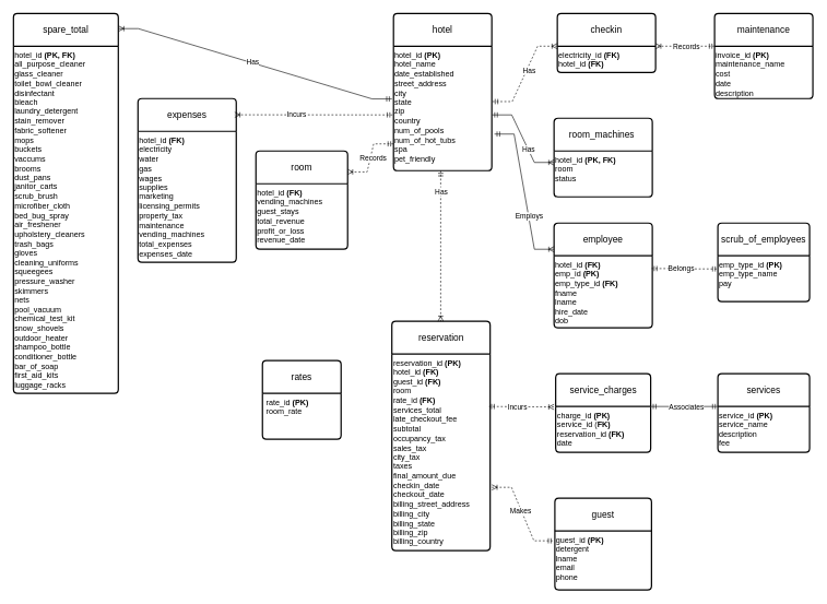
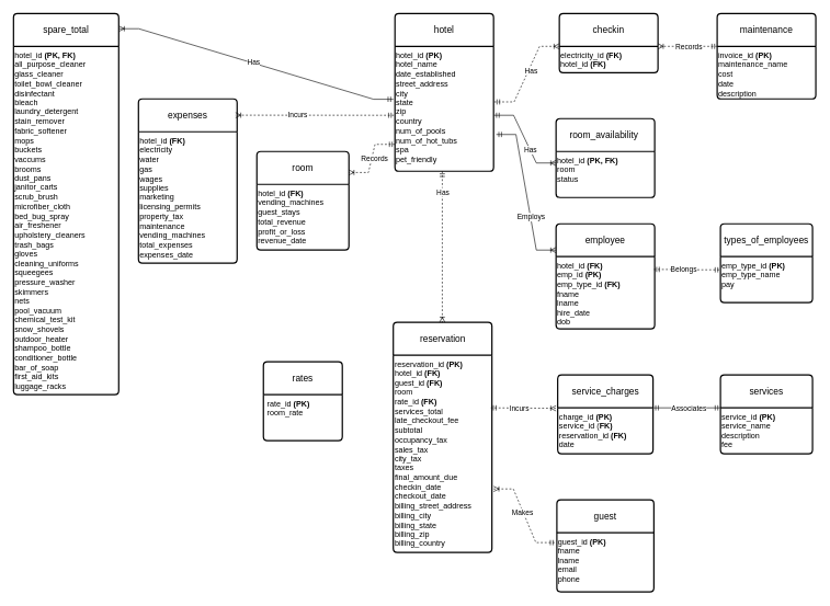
  <mxCell id="0" />
  <mxCell id="1" parent="0" />
  <mxCell id="2" value="hotel" style="swimlane;childLayout=stackLayout;horizontal=1;startSize=50;horizontalStack=0;rounded=1;fontSize=14;fontStyle=0;strokeWidth=2;resizeParent=0;resizeLast=1;shadow=0;dashed=0;align=center;arcSize=4;whiteSpace=wrap;html=1;" vertex="1" parent="1"><mxGeometry x="600" y="20" width="150" height="240" as="geometry" /></mxCell>
  <mxCell id="3" value="&lt;div&gt;hotel_id &lt;b&gt;(PK)&lt;/b&gt;&lt;/div&gt;hotel_name&lt;br&gt;date_established&lt;br&gt;street_address&lt;br&gt;city&lt;br&gt;state&lt;br&gt;zip&lt;br&gt;country&lt;br&gt;num_of_pools&lt;br&gt;num_of_hot_tubs&lt;br&gt;spa&lt;br&gt;pet_friendly" style="text;whiteSpace=wrap;html=1;" vertex="1" parent="2"><mxGeometry y="50" width="150" height="190" as="geometry" /></mxCell>
  <mxCell id="4" value="spare_total" style="swimlane;childLayout=stackLayout;horizontal=1;startSize=50;horizontalStack=0;rounded=1;fontSize=14;fontStyle=0;strokeWidth=2;resizeParent=0;resizeLast=1;shadow=0;dashed=0;align=center;arcSize=4;whiteSpace=wrap;html=1;" vertex="1" parent="1"><mxGeometry x="20" y="20" width="160" height="580" as="geometry" /></mxCell>
  <mxCell id="5" value="hotel_id &lt;b&gt;(PK, FK)&lt;/b&gt;&lt;br&gt;all_purpose_cleaner&lt;br&gt;glass_cleaner&lt;br&gt;toilet_bowl_cleaner&lt;br&gt;disinfectant&lt;br&gt;bleach&lt;br&gt;laundry_detergent&lt;br&gt;stain_remover&lt;br&gt;fabric_softener&lt;br&gt;mops&lt;br&gt;buckets&lt;br&gt;vaccums&lt;br&gt;brooms&lt;br&gt;dust_pans&lt;br&gt;janitor_carts&lt;br&gt;scrub_brush&lt;br&gt;microfiber_cloth&lt;br&gt;bed_bug_spray&lt;br&gt;air_freshener&lt;br&gt;upholstery_cleaners&lt;br&gt;trash_bags&lt;br&gt;gloves&lt;br&gt;cleaning_uniforms&lt;br&gt;squeegees&lt;br&gt;pressure_washer&lt;br&gt;skimmers&lt;br&gt;nets&lt;br&gt;pool_vacuum&lt;br&gt;chemical_test_kit&lt;br&gt;snow_shovels&lt;br&gt;outdoor_heater&lt;br&gt;shampoo_bottle&lt;br&gt;conditioner_bottle&lt;br&gt;bar_of_soap&lt;br&gt;first_aid_kits&lt;br&gt;luggage_racks" style="text;whiteSpace=wrap;html=1;" vertex="1" parent="4"><mxGeometry y="50" width="160" height="530" as="geometry" /></mxCell>
  <mxCell id="6" value="room" style="swimlane;childLayout=stackLayout;horizontal=1;startSize=50;horizontalStack=0;rounded=1;fontSize=14;fontStyle=0;strokeWidth=2;resizeParent=0;resizeLast=1;shadow=0;dashed=0;align=center;arcSize=4;whiteSpace=wrap;html=1;" vertex="1" parent="1"><mxGeometry x="390" y="230" width="140" height="150" as="geometry" /></mxCell>
  <mxCell id="7" value="hotel_id &lt;b&gt;(FK)&lt;/b&gt;&lt;br&gt;vending_machines&lt;br&gt;guest_stays&lt;br&gt;total_revenue&lt;br&gt;profit_or_loss&lt;br&gt;revenue_date" style="text;whiteSpace=wrap;html=1;" vertex="1" parent="6"><mxGeometry y="50" width="140" height="100" as="geometry" /></mxCell>
  <mxCell id="8" value="expenses" style="swimlane;childLayout=stackLayout;horizontal=1;startSize=50;horizontalStack=0;rounded=1;fontSize=14;fontStyle=0;strokeWidth=2;resizeParent=0;resizeLast=1;shadow=0;dashed=0;align=center;arcSize=4;whiteSpace=wrap;html=1;" vertex="1" parent="1"><mxGeometry x="210" y="150" width="150" height="250" as="geometry" /></mxCell>
  <mxCell id="9" value="hotel_id &lt;b&gt;(FK)&lt;/b&gt;&lt;br&gt;electricity&lt;br&gt;water&lt;br&gt;gas&lt;br&gt;wages&lt;br&gt;supplies&lt;br&gt;marketing&lt;br&gt;licensing_permits&lt;br&gt;property_tax&lt;br&gt;maintenance&lt;br&gt;vending_machines&lt;br&gt;total_expenses&lt;br&gt;expenses_date" style="text;whiteSpace=wrap;html=1;" vertex="1" parent="8"><mxGeometry y="50" width="150" height="200" as="geometry" /></mxCell>
  <mxCell id="10" value="checkin" style="swimlane;childLayout=stackLayout;horizontal=1;startSize=50;horizontalStack=0;rounded=1;fontSize=14;fontStyle=0;strokeWidth=2;resizeParent=0;resizeLast=1;shadow=0;dashed=0;align=center;arcSize=4;whiteSpace=wrap;html=1;" vertex="1" parent="1"><mxGeometry x="850" y="20" width="150" height="90" as="geometry" /></mxCell>
  <mxCell id="11" value="&lt;div&gt;electricity_id &lt;b&gt;(FK)&lt;/b&gt;&lt;/div&gt;hotel_id &lt;b&gt;(FK)&lt;/b&gt;" style="text;whiteSpace=wrap;html=1;" vertex="1" parent="10"><mxGeometry y="50" width="150" height="40" as="geometry" /></mxCell>
  <mxCell id="12" value="maintenance" style="swimlane;childLayout=stackLayout;horizontal=1;startSize=50;horizontalStack=0;rounded=1;fontSize=14;fontStyle=0;strokeWidth=2;resizeParent=0;resizeLast=1;shadow=0;dashed=0;align=center;arcSize=4;whiteSpace=wrap;html=1;" vertex="1" parent="1"><mxGeometry x="1090" y="20" width="150" height="130" as="geometry" /></mxCell>
  <mxCell id="13" value="&lt;div&gt;invoice_id &lt;b&gt;(PK)&lt;/b&gt;&lt;/div&gt;maintenance_name&lt;br&gt;cost&lt;br&gt;date&lt;br&gt;description" style="text;whiteSpace=wrap;html=1;" vertex="1" parent="12"><mxGeometry y="50" width="150" height="80" as="geometry" /></mxCell>
  <mxCell id="14" value="" style="edgeStyle=entityRelationEdgeStyle;fontSize=12;html=1;endArrow=ERoneToMany;startArrow=ERmandOne;rounded=0;exitX=-0.016;exitY=0.424;exitDx=0;exitDy=0;entryX=1.003;entryY=0.04;entryDx=0;entryDy=0;entryPerimeter=0;exitPerimeter=0;" edge="1" parent="1" source="3" target="4"><mxGeometry width="100" height="100" relative="1" as="geometry"><mxPoint x="540" y="162.5" as="sourcePoint" /><mxPoint x="490" y="-42.5" as="targetPoint" /></mxGeometry></mxCell>
  <mxCell id="15" value="Has" style="edgeLabel;html=1;align=center;verticalAlign=middle;resizable=0;points=[];" connectable="0" vertex="1" parent="14"><mxGeometry x="0.024" y="-2" relative="1" as="geometry"><mxPoint as="offset" /></mxGeometry></mxCell>
  <mxCell id="16" value="" style="edgeStyle=entityRelationEdgeStyle;fontSize=12;html=1;endArrow=ERoneToMany;startArrow=ERmandOne;rounded=0;exitX=-0.011;exitY=0.552;exitDx=0;exitDy=0;exitPerimeter=0;entryX=0.984;entryY=0.099;entryDx=0;entryDy=0;entryPerimeter=0;dashed=1;" edge="1" parent="1" source="3" target="8"><mxGeometry width="100" height="100" relative="1" as="geometry"><mxPoint x="390" y="210" as="sourcePoint" /><mxPoint x="490" y="110" as="targetPoint" /></mxGeometry></mxCell>
  <mxCell id="17" value="Incurs" style="edgeLabel;html=1;align=center;verticalAlign=middle;resizable=0;points=[];" connectable="0" vertex="1" parent="16"><mxGeometry x="0.219" relative="1" as="geometry"><mxPoint as="offset" /></mxGeometry></mxCell>
  <mxCell id="18" value="" style="edgeStyle=entityRelationEdgeStyle;fontSize=12;html=1;endArrow=ERoneToMany;startArrow=ERmandOne;rounded=0;exitX=-0.002;exitY=0.785;exitDx=0;exitDy=0;exitPerimeter=0;entryX=0.998;entryY=0.213;entryDx=0;entryDy=0;entryPerimeter=0;dashed=1;" edge="1" parent="1" source="3" target="6"><mxGeometry width="100" height="100" relative="1" as="geometry"><mxPoint x="530" y="440" as="sourcePoint" /><mxPoint x="630" y="340" as="targetPoint" /></mxGeometry></mxCell>
  <mxCell id="19" value="Records" style="edgeLabel;html=1;align=center;verticalAlign=middle;resizable=0;points=[];" connectable="0" vertex="1" parent="18"><mxGeometry x="-0.01" y="4" relative="1" as="geometry"><mxPoint as="offset" /></mxGeometry></mxCell>
  <mxCell id="20" value="" style="edgeStyle=entityRelationEdgeStyle;fontSize=12;html=1;endArrow=ERoneToMany;startArrow=ERmandOne;rounded=0;exitX=1.008;exitY=0.445;exitDx=0;exitDy=0;exitPerimeter=0;entryX=0;entryY=0;entryDx=0;entryDy=0;dashed=1;" edge="1" parent="1" source="3" target="11"><mxGeometry width="100" height="100" relative="1" as="geometry"><mxPoint x="750" y="160" as="sourcePoint" /><mxPoint x="850" y="60" as="targetPoint" /></mxGeometry></mxCell>
  <mxCell id="21" value="Has" style="edgeLabel;html=1;align=center;verticalAlign=middle;resizable=0;points=[];" connectable="0" vertex="1" parent="20"><mxGeometry x="0.097" y="-3" relative="1" as="geometry"><mxPoint as="offset" /></mxGeometry></mxCell>
  <mxCell id="22" value="" style="fontSize=12;html=1;endArrow=ERoneToMany;startArrow=ERmandOne;rounded=0;entryX=1;entryY=0;entryDx=0;entryDy=0;exitX=0;exitY=0;exitDx=0;exitDy=0;dashed=1;" edge="1" parent="1" source="13" target="11"><mxGeometry width="100" height="100" relative="1" as="geometry"><mxPoint x="1090" y="57.7" as="sourcePoint" /><mxPoint x="998.2" y="56.81" as="targetPoint" /></mxGeometry></mxCell>
  <mxCell id="23" value="Records" style="edgeLabel;html=1;align=center;verticalAlign=middle;resizable=0;points=[];" connectable="0" vertex="1" parent="22"><mxGeometry x="-0.015" relative="1" as="geometry"><mxPoint as="offset" /></mxGeometry></mxCell>
- <mxCell id="24" value="room_machines&amp;nbsp;" style="swimlane;childLayout=stackLayout;horizontal=1;startSize=50;horizontalStack=0;rounded=1;fontSize=14;fontStyle=0;strokeWidth=2;resizeParent=0;resizeLast=1;shadow=0;dashed=0;align=center;arcSize=4;whiteSpace=wrap;html=1;" vertex="1" parent="1"><mxGeometry x="845" y="180" width="150" height="120" as="geometry" /></mxCell>
+ <mxCell id="24" value="room_availability&amp;nbsp;" style="swimlane;childLayout=stackLayout;horizontal=1;startSize=50;horizontalStack=0;rounded=1;fontSize=14;fontStyle=0;strokeWidth=2;resizeParent=0;resizeLast=1;shadow=0;dashed=0;align=center;arcSize=4;whiteSpace=wrap;html=1;" vertex="1" parent="1"><mxGeometry x="845" y="180" width="150" height="120" as="geometry" /></mxCell>
  <mxCell id="25" value="hotel_id &lt;b&gt;(PK, FK)&lt;/b&gt;&lt;br&gt;room&lt;br&gt;status" style="text;whiteSpace=wrap;html=1;" vertex="1" parent="24"><mxGeometry y="50" width="150" height="70" as="geometry" /></mxCell>
- <mxCell id="26" value="scrub_of_employees" style="swimlane;childLayout=stackLayout;horizontal=1;startSize=50;horizontalStack=0;rounded=1;fontSize=14;fontStyle=0;strokeWidth=2;resizeParent=0;resizeLast=1;shadow=0;dashed=0;align=center;arcSize=4;whiteSpace=wrap;html=1;" vertex="1" parent="1"><mxGeometry x="1095" y="340" width="140" height="120" as="geometry" /></mxCell>
+ <mxCell id="26" value="types_of_employees" style="swimlane;childLayout=stackLayout;horizontal=1;startSize=50;horizontalStack=0;rounded=1;fontSize=14;fontStyle=0;strokeWidth=2;resizeParent=0;resizeLast=1;shadow=0;dashed=0;align=center;arcSize=4;whiteSpace=wrap;html=1;" vertex="1" parent="1"><mxGeometry x="1095" y="340" width="140" height="120" as="geometry" /></mxCell>
  <mxCell id="27" value="&lt;div&gt;emp_type_id &lt;b&gt;(PK)&lt;/b&gt;&lt;/div&gt;emp_type_name&lt;br&gt;pay" style="text;whiteSpace=wrap;html=1;" vertex="1" parent="26"><mxGeometry y="50" width="140" height="70" as="geometry" /></mxCell>
  <mxCell id="28" value="employee" style="swimlane;childLayout=stackLayout;horizontal=1;startSize=50;horizontalStack=0;rounded=1;fontSize=14;fontStyle=0;strokeWidth=2;resizeParent=0;resizeLast=1;shadow=0;dashed=0;align=center;arcSize=4;whiteSpace=wrap;html=1;" vertex="1" parent="1"><mxGeometry x="845" y="340" width="150" height="160" as="geometry" /></mxCell>
  <mxCell id="29" value="hotel_id &lt;b&gt;(FK)&lt;/b&gt;&lt;div&gt;emp_id &lt;b&gt;(PK)&lt;/b&gt;&lt;br&gt;emp_type_id &lt;b&gt;(FK)&lt;/b&gt;&lt;br&gt;fname&lt;br&gt;lname&lt;br&gt;hire_date&lt;br&gt;dob&lt;/div&gt;" style="text;whiteSpace=wrap;html=1;" vertex="1" parent="28"><mxGeometry y="50" width="150" height="110" as="geometry" /></mxCell>
  <mxCell id="30" value="" style="edgeStyle=entityRelationEdgeStyle;fontSize=12;html=1;endArrow=ERoneToMany;startArrow=ERmandOne;rounded=0;exitX=1.003;exitY=0.552;exitDx=0;exitDy=0;exitPerimeter=0;entryX=0;entryY=0.25;entryDx=0;entryDy=0;" edge="1" parent="1" source="3" target="25"><mxGeometry width="100" height="100" relative="1" as="geometry"><mxPoint x="730" y="390" as="sourcePoint" /><mxPoint x="830" y="290" as="targetPoint" /></mxGeometry></mxCell>
  <mxCell id="31" value="Has" style="edgeLabel;html=1;align=center;verticalAlign=middle;resizable=0;points=[];" connectable="0" vertex="1" parent="30"><mxGeometry x="0.26" relative="1" as="geometry"><mxPoint as="offset" /></mxGeometry></mxCell>
  <mxCell id="32" value="" style="edgeStyle=entityRelationEdgeStyle;fontSize=12;html=1;endArrow=ERoneToMany;startArrow=ERmandOne;rounded=0;exitX=1.027;exitY=0.706;exitDx=0;exitDy=0;exitPerimeter=0;entryX=0;entryY=0.25;entryDx=0;entryDy=0;" edge="1" parent="1" source="3" target="28"><mxGeometry width="100" height="100" relative="1" as="geometry"><mxPoint x="710" y="390" as="sourcePoint" /><mxPoint x="810" y="290" as="targetPoint" /></mxGeometry></mxCell>
  <mxCell id="33" value="Employs" style="edgeLabel;html=1;align=center;verticalAlign=middle;resizable=0;points=[];" connectable="0" vertex="1" parent="32"><mxGeometry x="0.318" relative="1" as="geometry"><mxPoint as="offset" /></mxGeometry></mxCell>
  <mxCell id="34" value="" style="edgeStyle=entityRelationEdgeStyle;fontSize=12;html=1;endArrow=ERmandOne;startArrow=ERmandOne;rounded=0;exitX=0.993;exitY=0.177;exitDx=0;exitDy=0;exitPerimeter=0;dashed=1;" edge="1" parent="1" source="29"><mxGeometry width="100" height="100" relative="1" as="geometry"><mxPoint x="995" y="590" as="sourcePoint" /><mxPoint x="1095" y="410" as="targetPoint" /></mxGeometry></mxCell>
  <mxCell id="35" value="Belongs" style="edgeLabel;html=1;align=center;verticalAlign=middle;resizable=0;points=[];" connectable="0" vertex="1" parent="34"><mxGeometry x="-0.108" y="1" relative="1" as="geometry"><mxPoint as="offset" /></mxGeometry></mxCell>
  <mxCell id="36" value="reservation" style="swimlane;childLayout=stackLayout;horizontal=1;startSize=50;horizontalStack=0;rounded=1;fontSize=14;fontStyle=0;strokeWidth=2;resizeParent=0;resizeLast=1;shadow=0;dashed=0;align=center;arcSize=4;whiteSpace=wrap;html=1;" vertex="1" parent="1"><mxGeometry x="597.5" y="490" width="150" height="350" as="geometry" /></mxCell>
  <mxCell id="37" value="&lt;div&gt;reservation_id &lt;b&gt;(PK)&lt;/b&gt;&lt;/div&gt;hotel_id &lt;b&gt;(FK)&lt;/b&gt;&lt;br&gt;guest_id &lt;b&gt;(FK)&lt;/b&gt;&lt;br&gt;room&lt;br&gt;rate_id &lt;b&gt;(FK)&lt;/b&gt;&lt;br&gt;services_total&lt;br&gt;late_checkout_fee&lt;br&gt;subtotal&lt;br&gt;occupancy_tax&lt;div&gt;sales_tax&lt;/div&gt;&lt;div&gt;city_tax&lt;/div&gt;&lt;div&gt;taxes&lt;br&gt;final_amount_due&lt;br&gt;checkin_date&lt;br&gt;checkout_date&lt;br&gt;billing_street_address&lt;br&gt;billing_city&lt;br&gt;billing_state&lt;br&gt;billing_zip&lt;br&gt;billing_country&lt;/div&gt;" style="text;whiteSpace=wrap;html=1;" vertex="1" parent="36"><mxGeometry y="50" width="150" height="300" as="geometry" /></mxCell>
  <mxCell id="38" value="" style="fontSize=12;html=1;endArrow=ERoneToMany;startArrow=ERmandOne;rounded=0;exitX=0;exitY=1;exitDx=0;exitDy=0;dashed=1;" edge="1" parent="1"><mxGeometry width="100" height="100" relative="1" as="geometry"><mxPoint x="672" y="260" as="sourcePoint" /><mxPoint x="672" y="490" as="targetPoint" /></mxGeometry></mxCell>
  <mxCell id="39" value="Has" style="edgeLabel;html=1;align=center;verticalAlign=middle;resizable=0;points=[];" connectable="0" vertex="1" parent="38"><mxGeometry x="-0.728" relative="1" as="geometry"><mxPoint as="offset" /></mxGeometry></mxCell>
  <mxCell id="40" value="service_charges" style="swimlane;childLayout=stackLayout;horizontal=1;startSize=50;horizontalStack=0;rounded=1;fontSize=14;fontStyle=0;strokeWidth=2;resizeParent=0;resizeLast=1;shadow=0;dashed=0;align=center;arcSize=4;whiteSpace=wrap;html=1;" vertex="1" parent="1"><mxGeometry x="847.5" y="570" width="145" height="120" as="geometry" /></mxCell>
  <mxCell id="41" value="&lt;div&gt;charge_id&lt;b&gt;&amp;nbsp;(PK)&lt;/b&gt;&lt;/div&gt;service_id (&lt;b&gt;FK)&lt;/b&gt;&lt;br&gt;reservation_id &lt;b&gt;(FK)&lt;/b&gt;&lt;br&gt;date" style="text;whiteSpace=wrap;html=1;" vertex="1" parent="40"><mxGeometry y="50" width="145" height="70" as="geometry" /></mxCell>
  <mxCell id="42" value="services" style="swimlane;childLayout=stackLayout;horizontal=1;startSize=50;horizontalStack=0;rounded=1;fontSize=14;fontStyle=0;strokeWidth=2;resizeParent=0;resizeLast=1;shadow=0;dashed=0;align=center;arcSize=4;whiteSpace=wrap;html=1;" vertex="1" parent="1"><mxGeometry x="1095" y="570" width="140" height="120" as="geometry" /></mxCell>
  <mxCell id="43" value="&lt;div&gt;service_id &lt;b&gt;(PK)&lt;/b&gt;&lt;/div&gt;service_name&lt;br&gt;description&lt;br&gt;fee" style="text;whiteSpace=wrap;html=1;" vertex="1" parent="42"><mxGeometry y="50" width="140" height="70" as="geometry" /></mxCell>
  <mxCell id="44" value="guest" style="swimlane;childLayout=stackLayout;horizontal=1;startSize=50;horizontalStack=0;rounded=1;fontSize=14;fontStyle=0;strokeWidth=2;resizeParent=0;resizeLast=1;shadow=0;dashed=0;align=center;arcSize=4;whiteSpace=wrap;html=1;" vertex="1" parent="1"><mxGeometry x="846.25" y="760" width="147.5" height="140" as="geometry" /></mxCell>
- <mxCell id="45" value="&lt;div&gt;guest_id &lt;b&gt;(PK)&lt;/b&gt;&lt;/div&gt;detergent&lt;br&gt;lname&lt;br&gt;email&lt;br&gt;phone" style="text;whiteSpace=wrap;html=1;" vertex="1" parent="44"><mxGeometry y="50" width="147.5" height="90" as="geometry" /></mxCell>
+ <mxCell id="45" value="&lt;div&gt;guest_id &lt;b&gt;(PK)&lt;/b&gt;&lt;/div&gt;fname&lt;br&gt;lname&lt;br&gt;email&lt;br&gt;phone" style="text;whiteSpace=wrap;html=1;" vertex="1" parent="44"><mxGeometry y="50" width="147.5" height="90" as="geometry" /></mxCell>
  <mxCell id="46" value="rates" style="swimlane;childLayout=stackLayout;horizontal=1;startSize=50;horizontalStack=0;rounded=1;fontSize=14;fontStyle=0;strokeWidth=2;resizeParent=0;resizeLast=1;shadow=0;dashed=0;align=center;arcSize=4;whiteSpace=wrap;html=1;" vertex="1" parent="1"><mxGeometry x="400" y="550" width="120" height="120" as="geometry" /></mxCell>
  <mxCell id="47" value="rate_id &lt;b&gt;(PK)&lt;/b&gt;&lt;div&gt;room_rate&lt;/div&gt;" style="align=left;strokeColor=none;fillColor=none;spacingLeft=4;fontSize=12;verticalAlign=top;resizable=0;rotatable=0;part=1;html=1;" vertex="1" parent="46"><mxGeometry y="50" width="120" height="70" as="geometry" /></mxCell>
  <mxCell id="48" value="" style="fontSize=12;html=1;endArrow=ERoneToMany;startArrow=ERmandOne;rounded=0;exitX=1;exitY=0.25;exitDx=0;exitDy=0;entryX=-0.005;entryY=0.298;entryDx=0;entryDy=0;entryPerimeter=0;dashed=1;" edge="1" parent="1"><mxGeometry width="100" height="100" relative="1" as="geometry"><mxPoint x="745.73" y="620" as="sourcePoint" /><mxPoint x="845.005" y="620.76" as="targetPoint" /></mxGeometry></mxCell>
  <mxCell id="49" value="Incurs" style="edgeLabel;html=1;align=center;verticalAlign=middle;resizable=0;points=[];" connectable="0" vertex="1" parent="48"><mxGeometry x="-0.128" relative="1" as="geometry"><mxPoint as="offset" /></mxGeometry></mxCell>
  <mxCell id="50" value="" style="fontSize=12;html=1;endArrow=ERmandOne;startArrow=ERmandOne;rounded=0;exitX=1;exitY=0.25;exitDx=0;exitDy=0;entryX=0;entryY=0.25;entryDx=0;entryDy=0;" edge="1" parent="1"><mxGeometry width="100" height="100" relative="1" as="geometry"><mxPoint x="992.5" y="620" as="sourcePoint" /><mxPoint x="1095" y="620" as="targetPoint" /></mxGeometry></mxCell>
  <mxCell id="51" value="Associates" style="edgeLabel;html=1;align=center;verticalAlign=middle;resizable=0;points=[];" connectable="0" vertex="1" parent="50"><mxGeometry x="0.059" relative="1" as="geometry"><mxPoint as="offset" /></mxGeometry></mxCell>
  <mxCell id="52" value="" style="edgeStyle=entityRelationEdgeStyle;fontSize=12;html=1;endArrow=ERmandOne;startArrow=ERoneToMany;rounded=0;entryX=-0.013;entryY=0.167;entryDx=0;entryDy=0;entryPerimeter=0;exitX=1.017;exitY=0.678;exitDx=0;exitDy=0;exitPerimeter=0;startFill=0;endFill=0;dashed=1;" edge="1" parent="1" source="37" target="45"><mxGeometry width="100" height="100" relative="1" as="geometry"><mxPoint x="750" y="730" as="sourcePoint" /><mxPoint x="840" y="830" as="targetPoint" /></mxGeometry></mxCell>
  <mxCell id="53" value="Makes" style="edgeLabel;html=1;align=center;verticalAlign=middle;resizable=0;points=[];" connectable="0" vertex="1" parent="52"><mxGeometry x="-0.082" y="-1" relative="1" as="geometry"><mxPoint as="offset" /></mxGeometry></mxCell>
